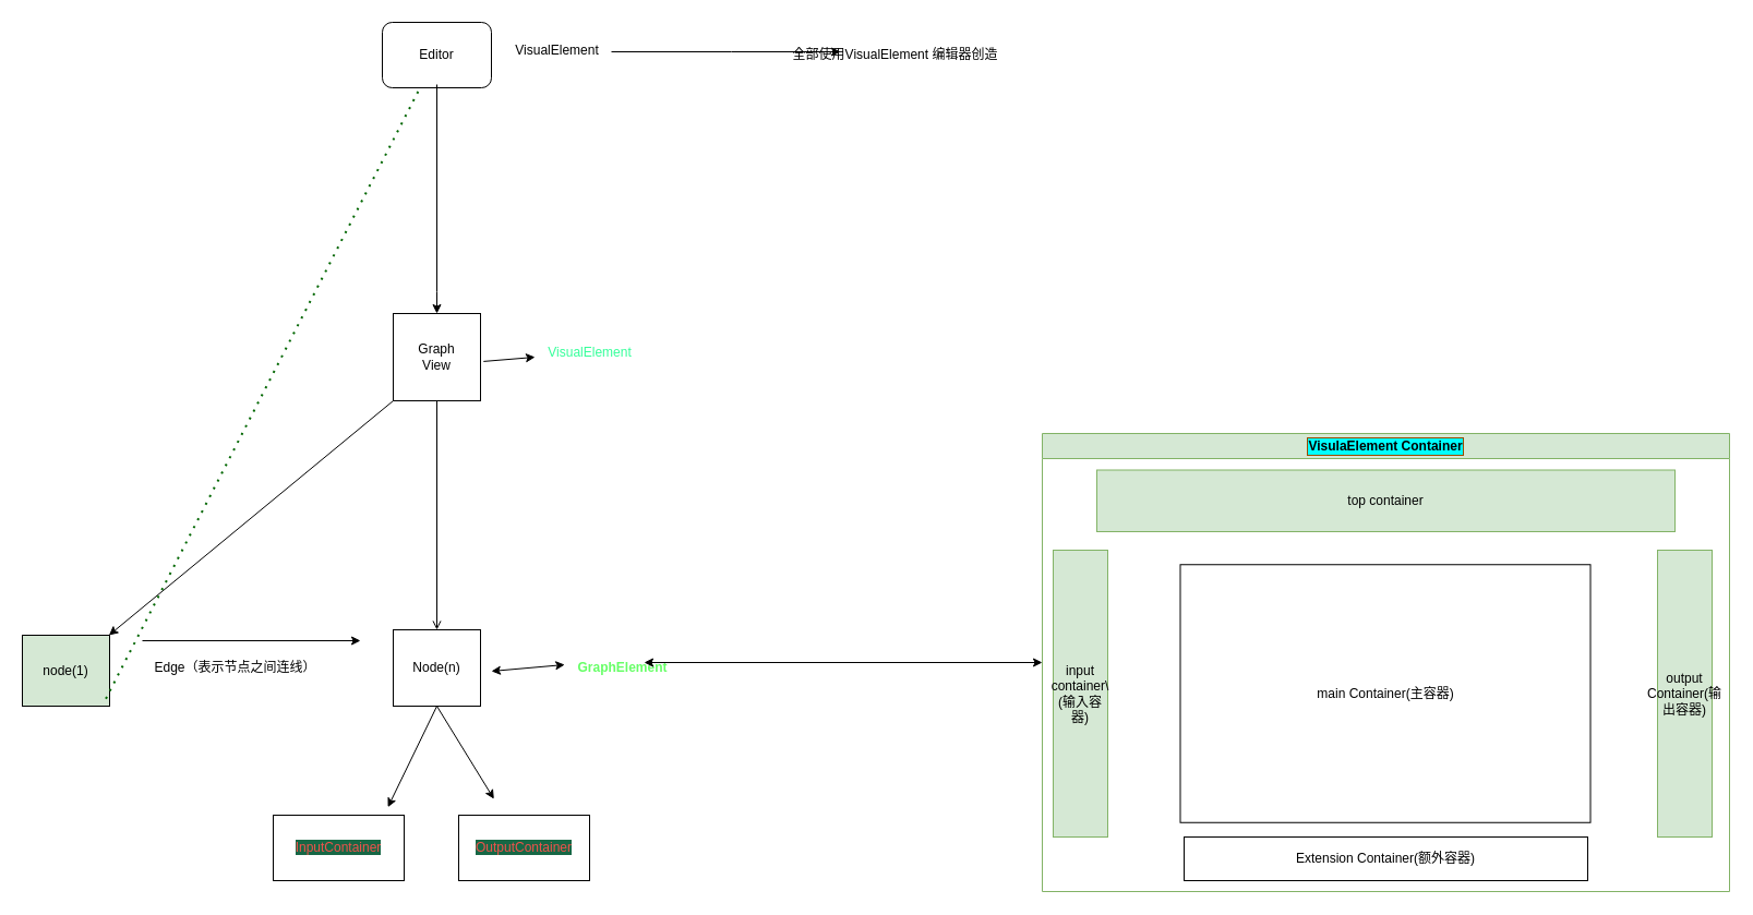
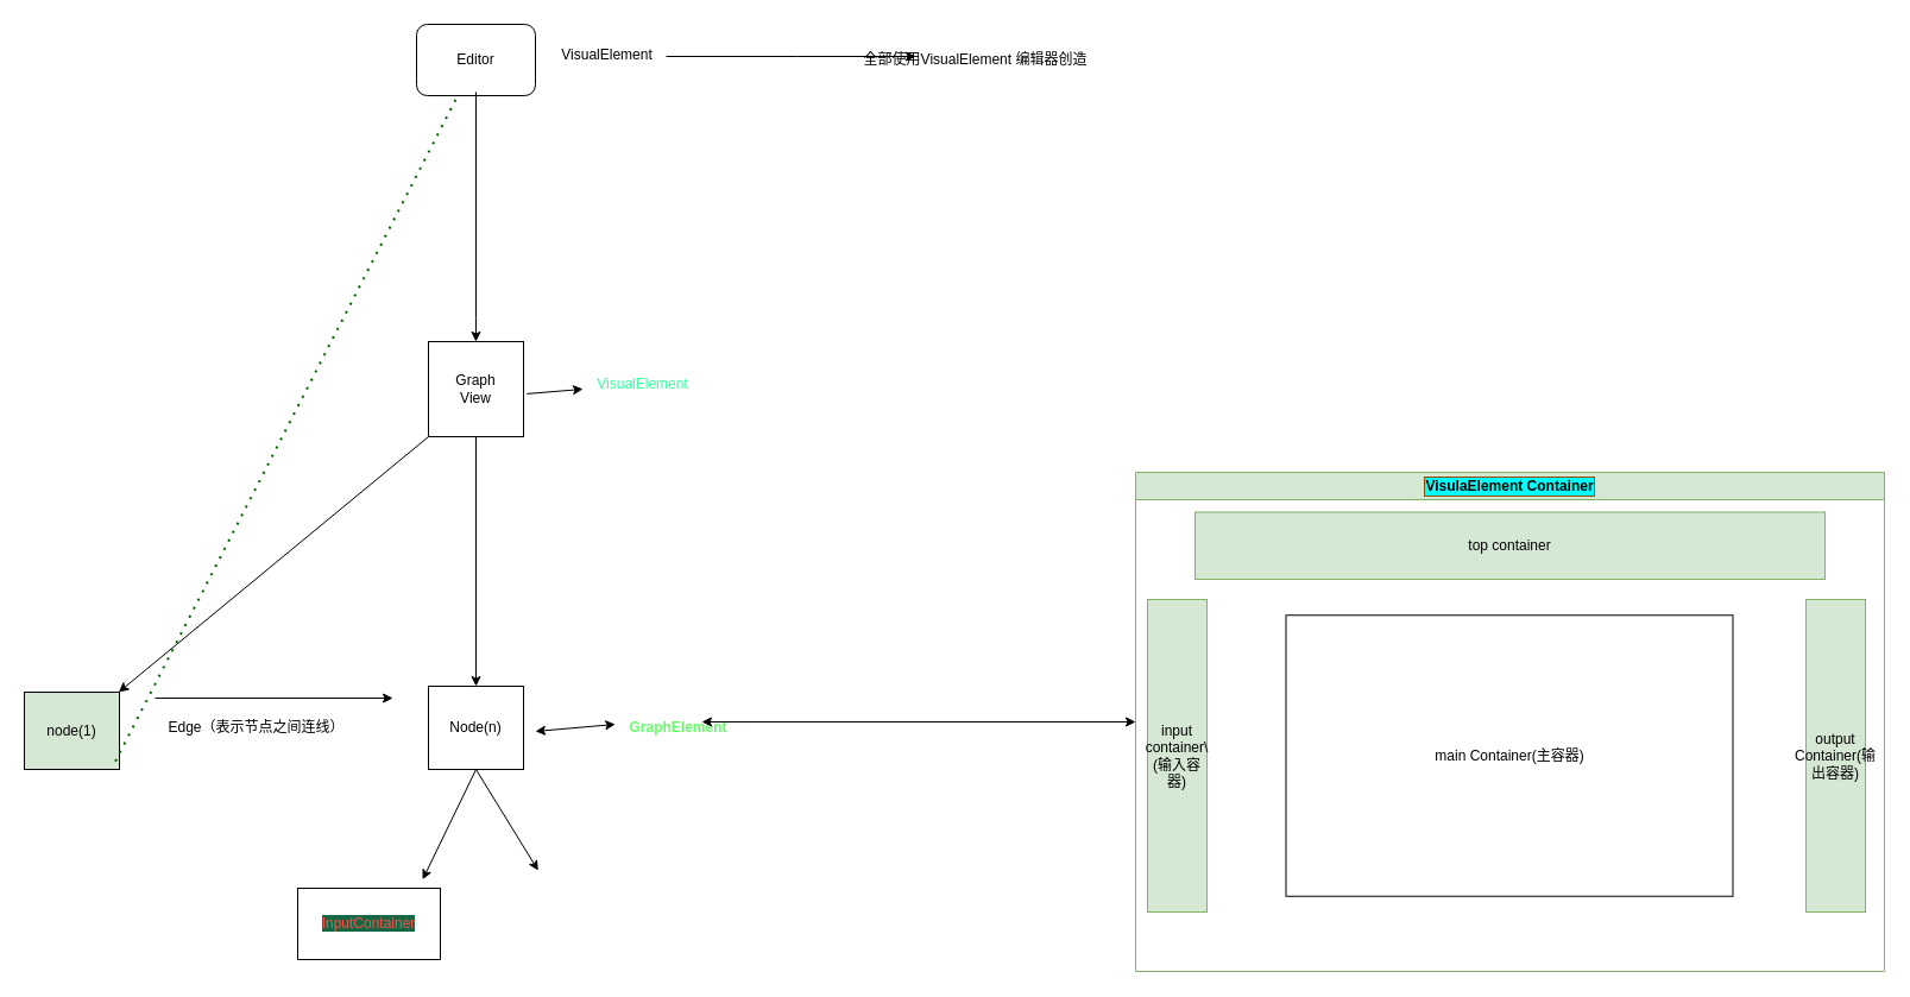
  <mxCell id="0" />
  <mxCell id="1" parent="0" />
  <mxCell id="2" value="Editor" style="rounded=1;whiteSpace=wrap;html=1;" parent="1" vertex="1"><mxGeometry x="350" y="20" width="100" height="60" as="geometry" /></mxCell>
  <mxCell id="3" value="" style="endArrow=classic;html=1;rounded=0;entryX=0.5;entryY=0;entryDx=0;entryDy=0;" parent="1" target="6" edge="1"><mxGeometry width="50" height="50" relative="1" as="geometry"><mxPoint x="400" y="77" as="sourcePoint" /><mxPoint x="200" y="267" as="targetPoint" /><Array as="points"><mxPoint x="400" y="267" /></Array></mxGeometry></mxCell>
- <mxCell id="4" value="" style="endArrow=open;html=1;rounded=0;exitX=0.5;exitY=1;exitDx=0;exitDy=0;entryX=0.5;entryY=0;entryDx=0;entryDy=0;exitPerimeter=0;" parent="1" source="6" target="7" edge="1"><mxGeometry width="50" height="50" relative="1" as="geometry"><mxPoint x="450" y="357" as="sourcePoint" /><mxPoint x="700" y="587" as="targetPoint" /><Array as="points" /></mxGeometry></mxCell>
+ <mxCell id="4" value="" style="endArrow=classic;html=1;rounded=0;exitX=0.5;exitY=1;exitDx=0;exitDy=0;entryX=0.5;entryY=0;entryDx=0;entryDy=0;exitPerimeter=0;" parent="1" source="6" target="7" edge="1"><mxGeometry width="50" height="50" relative="1" as="geometry"><mxPoint x="450" y="357" as="sourcePoint" /><mxPoint x="700" y="587" as="targetPoint" /><Array as="points" /></mxGeometry></mxCell>
  <mxCell id="5" value="VisualElement&lt;div&gt;&lt;br&gt;&lt;/div&gt;" style="text;html=1;align=center;verticalAlign=bottom;resizable=0;points=[];autosize=1;strokeColor=none;fillColor=none;" parent="1" vertex="1"><mxGeometry x="460" y="30" width="100" height="40" as="geometry" /></mxCell>
  <mxCell id="6" value="Graph&lt;div&gt;View&lt;/div&gt;" style="whiteSpace=wrap;html=1;aspect=fixed;" parent="1" vertex="1"><mxGeometry x="360" y="287" width="80" height="80" as="geometry" /></mxCell>
  <mxCell id="7" value="Node(n)" style="rounded=0;whiteSpace=wrap;html=1;" parent="1" vertex="1"><mxGeometry x="360" y="577" width="80" height="70" as="geometry" /></mxCell>
  <mxCell id="8" value="&lt;b&gt;&lt;font style=&quot;--darkreader-inline-color: #8cff7b;&quot; data-darkreader-inline-color=&quot;&quot; color=&quot;#66ff66&quot;&gt;GraphElement&lt;/font&gt;&lt;/b&gt;" style="text;html=1;align=center;verticalAlign=middle;resizable=0;points=[];autosize=1;strokeColor=none;fillColor=none;" parent="1" vertex="1"><mxGeometry x="515" y="597" width="110" height="30" as="geometry" /></mxCell>
  <mxCell id="9" value="&lt;font style=&quot;--darkreader-inline-color: #6effab;&quot; data-darkreader-inline-color=&quot;&quot; color=&quot;#33ff99&quot;&gt;VisualElement&lt;/font&gt;&lt;div&gt;&lt;br&gt;&lt;/div&gt;" style="text;html=1;align=center;verticalAlign=bottom;resizable=0;points=[];autosize=1;strokeColor=none;fillColor=none;" parent="1" vertex="1"><mxGeometry x="490" y="307" width="100" height="40" as="geometry" /></mxCell>
  <mxCell id="10" value="" style="endArrow=classic;html=1;rounded=0;exitX=1.035;exitY=0.549;exitDx=0;exitDy=0;exitPerimeter=0;" parent="1" source="6" edge="1"><mxGeometry width="50" height="50" relative="1" as="geometry"><mxPoint x="450" y="367" as="sourcePoint" /><mxPoint x="490" y="327" as="targetPoint" /></mxGeometry></mxCell>
  <mxCell id="11" value="" style="endArrow=classic;html=1;rounded=0;entryX=0.951;entryY=0.756;entryDx=0;entryDy=0;entryPerimeter=0;" parent="1" edge="1"><mxGeometry width="50" height="50" relative="1" as="geometry"><mxPoint x="400" y="647" as="sourcePoint" /><mxPoint x="355.1" y="739.68" as="targetPoint" /></mxGeometry></mxCell>
  <mxCell id="12" value="" style="endArrow=classic;html=1;rounded=0;entryX=0.021;entryY=0.503;entryDx=0;entryDy=0;entryPerimeter=0;" parent="1" edge="1"><mxGeometry width="50" height="50" relative="1" as="geometry"><mxPoint x="400" y="647" as="sourcePoint" /><mxPoint x="452.31" y="732.09" as="targetPoint" /></mxGeometry></mxCell>
  <mxCell id="13" value="&lt;span data-darkreader-inline-bgcolor=&quot;&quot; data-darkreader-inline-color=&quot;&quot; style=&quot;color: rgb(241, 82, 76); text-wrap: nowrap; background-color: rgb(23, 103, 69); --darkreader-inline-color: #eb6c60; --darkreader-inline-bgcolor: #22533a;&quot;&gt;InputContainer&lt;/span&gt;" style="whiteSpace=wrap;html=1;" parent="1" vertex="1"><mxGeometry x="250" y="747" width="120" height="60" as="geometry" /></mxCell>
- <mxCell id="14" value="&lt;span data-darkreader-inline-bgcolor=&quot;&quot; data-darkreader-inline-color=&quot;&quot; style=&quot;color: rgb(241, 82, 76); text-wrap: nowrap; background-color: rgb(23, 103, 69); --darkreader-inline-color: #eb6c60; --darkreader-inline-bgcolor: #22533a;&quot;&gt;OutputContainer&lt;/span&gt;" style="whiteSpace=wrap;html=1;" parent="1" vertex="1"><mxGeometry x="420" y="747" width="120" height="60" as="geometry" /></mxCell>
  <mxCell id="15" value="" style="endArrow=classic;startArrow=classic;html=1;rounded=0;exitX=0;exitY=0.5;exitDx=0;exitDy=0;" parent="1" edge="1" source="18"><mxGeometry width="50" height="50" relative="1" as="geometry"><mxPoint x="790" y="217" as="sourcePoint" /><mxPoint x="590" y="607" as="targetPoint" /><Array as="points" /></mxGeometry></mxCell>
  <mxCell id="16" value="" style="endArrow=classic;startArrow=classic;html=1;rounded=0;entryX=0.02;entryY=0.802;entryDx=0;entryDy=0;entryPerimeter=0;" parent="1" edge="1"><mxGeometry width="50" height="50" relative="1" as="geometry"><mxPoint x="450" y="614.97" as="sourcePoint" /><mxPoint x="517.2" y="609.03" as="targetPoint" /></mxGeometry></mxCell>
  <mxCell id="17" value="" style="endArrow=classic;html=1;rounded=0;" edge="1" parent="1"><mxGeometry width="50" height="50" relative="1" as="geometry"><mxPoint x="560" y="47" as="sourcePoint" /><mxPoint x="770" y="47" as="targetPoint" /><Array as="points"><mxPoint x="670" y="47" /></Array></mxGeometry></mxCell>
  <mxCell id="18" value="VisulaElement Container" style="swimlane;whiteSpace=wrap;html=1;labelBackgroundColor=#00FFFF;labelBorderColor=#994C00;textShadow=0;fillColor=#d5e8d4;strokeColor=#82b366;swimlaneFillColor=default;rounded=0;" vertex="1" parent="1"><mxGeometry x="955" y="397" width="630" height="420" as="geometry" /></mxCell>
  <mxCell id="19" value="input container\(输入容器)" style="rounded=0;whiteSpace=wrap;html=1;fillColor=#d5e8d4;strokeColor=#82b366;swimlaneFillColor=default;" vertex="1" parent="18"><mxGeometry x="10" y="107" width="50" height="263" as="geometry" /></mxCell>
  <mxCell id="20" value="output Container(输出容器)" style="rounded=0;whiteSpace=wrap;html=1;fillColor=#d5e8d4;strokeColor=#82b366;swimlaneFillColor=default;" vertex="1" parent="18"><mxGeometry x="564" y="107" width="50" height="263" as="geometry" /></mxCell>
  <mxCell id="21" value="top container" style="rounded=0;whiteSpace=wrap;html=1;fillColor=#d5e8d4;strokeColor=#82b366;swimlaneFillColor=default;" vertex="1" parent="18"><mxGeometry x="50" y="33.5" width="530" height="56.5" as="geometry" /></mxCell>
  <mxCell id="22" value="main Container(主容器)" style="rounded=0;whiteSpace=wrap;html=1;" vertex="1" parent="18"><mxGeometry x="126.5" y="120.25" width="376" height="236.5" as="geometry" /></mxCell>
- <mxCell id="23" value="Extension Container(额外容器)" style="rounded=0;whiteSpace=wrap;html=1;" vertex="1" parent="18"><mxGeometry x="130" y="370" width="370" height="40" as="geometry" /></mxCell>
  <mxCell id="24" value="node(1)" style="rounded=0;whiteSpace=wrap;html=1;fillColor=#d5e8d4;" vertex="1" parent="1"><mxGeometry x="20" y="582" width="80" height="65" as="geometry" /></mxCell>
  <mxCell id="25" value="" style="endArrow=classic;html=1;rounded=0;" edge="1" parent="1" target="24"><mxGeometry width="50" height="50" relative="1" as="geometry"><mxPoint x="360" y="367" as="sourcePoint" /><mxPoint x="410" y="317" as="targetPoint" /></mxGeometry></mxCell>
  <mxCell id="26" value="" style="endArrow=classic;html=1;rounded=0;" edge="1" parent="1"><mxGeometry width="50" height="50" relative="1" as="geometry"><mxPoint x="130" y="587" as="sourcePoint" /><mxPoint x="330" y="587" as="targetPoint" /></mxGeometry></mxCell>
  <mxCell id="27" value="Edge（表示节点之间连线）" style="text;html=1;align=center;verticalAlign=middle;resizable=0;points=[];autosize=1;strokeColor=none;fillColor=none;" vertex="1" parent="1"><mxGeometry x="130" y="597" width="170" height="30" as="geometry" /></mxCell>
  <mxCell id="28" value="" style="endArrow=none;dashed=1;html=1;dashPattern=1 3;strokeWidth=2;rounded=0;exitX=0.957;exitY=0.895;exitDx=0;exitDy=0;exitPerimeter=0;strokeColor=#006600;" edge="1" parent="1" source="24" target="2"><mxGeometry width="50" height="50" relative="1" as="geometry"><mxPoint x="110" y="627" as="sourcePoint" /><mxPoint x="370" y="637" as="targetPoint" /></mxGeometry></mxCell>
  <mxCell id="29" value="全部使用VisualElement 编辑器创造" style="text;html=1;align=center;verticalAlign=middle;resizable=0;points=[];autosize=1;strokeColor=none;fillColor=none;" vertex="1" parent="1"><mxGeometry x="715" y="35" width="210" height="30" as="geometry" /></mxCell>
